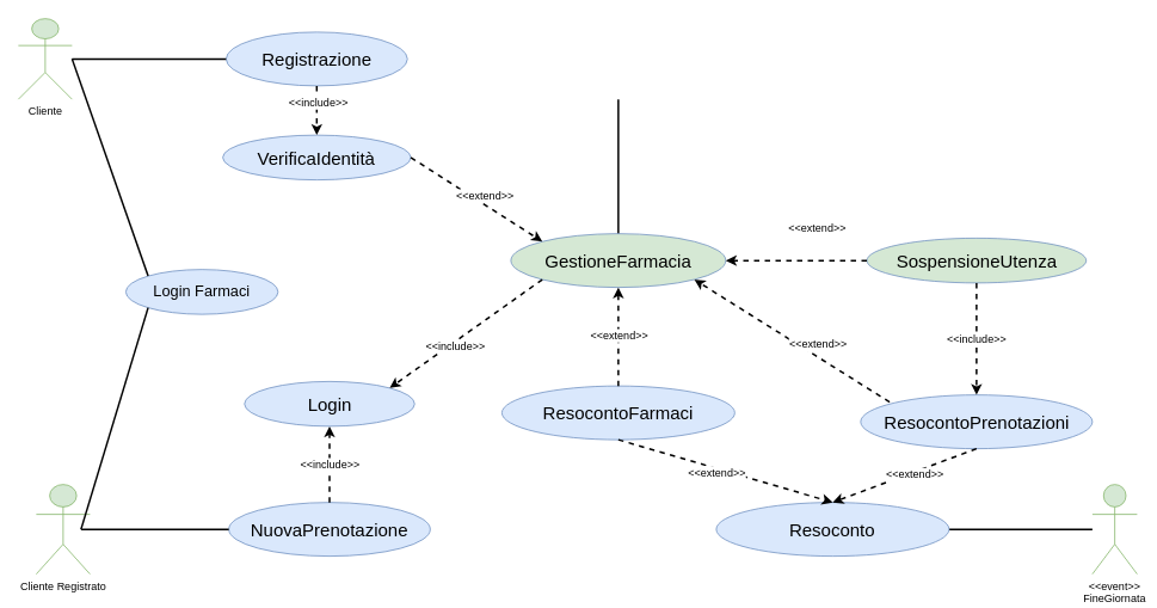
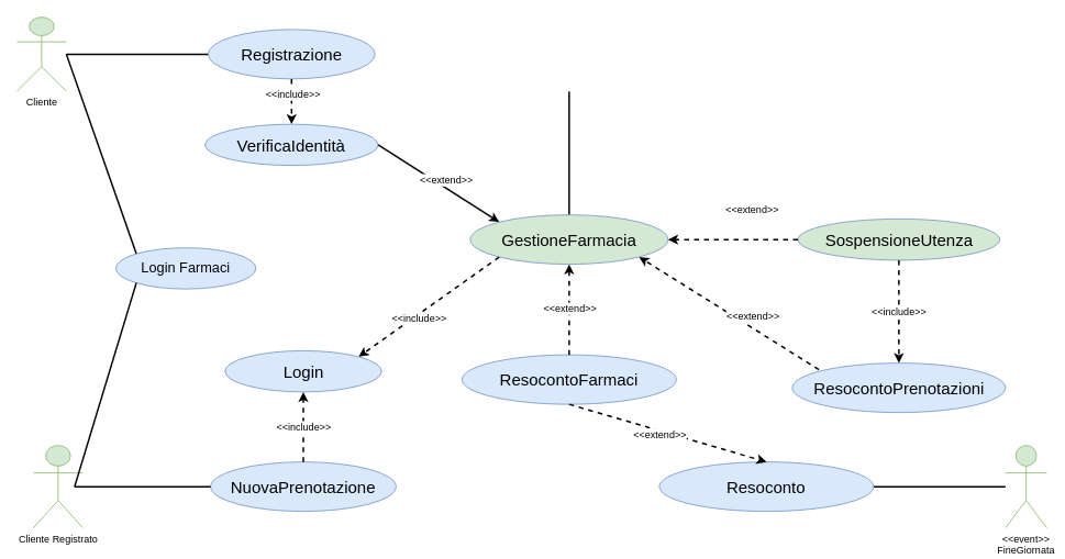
  <mxCell id="0" />
  <mxCell id="1" parent="0" />
  <mxCell id="2" value="" style="endArrow=none;html=1;shadow=0;strokeWidth=2;fontSize=17;fontColor=#000000;exitX=0.5;exitY=0;exitDx=0;exitDy=0;fillColor=#1ba1e2;" edge="1" parent="1" source="6"><mxGeometry width="50" height="50" relative="1" as="geometry"><mxPoint x="938.12" y="70" as="sourcePoint" /><mxPoint x="690" y="110" as="targetPoint" /></mxGeometry></mxCell>
  <mxCell id="3" value="&lt;font style=&quot;font-size: 20px&quot;&gt;Registrazione&lt;/font&gt;" style="ellipse;whiteSpace=wrap;html=1;fillColor=#dae8fc;strokeColor=#6c8ebf;labelBackgroundColor=none;" vertex="1" parent="1"><mxGeometry x="252" y="35" width="202.5" height="60" as="geometry" /></mxCell>
  <mxCell id="4" value="Cliente" style="shape=umlActor;verticalLabelPosition=bottom;verticalAlign=top;html=1;outlineConnect=0;labelBackgroundColor=none;fillColor=#d5e8d4;strokeColor=#82b366;" vertex="1" parent="1"><mxGeometry x="20" y="20" width="60" height="90" as="geometry" /></mxCell>
  <mxCell id="5" value="&lt;div&gt;Cliente Registrato&lt;/div&gt;" style="shape=umlActor;verticalLabelPosition=bottom;verticalAlign=top;html=1;outlineConnect=0;labelBackgroundColor=none;fillColor=#d5e8d4;strokeColor=#82b366;" vertex="1" parent="1"><mxGeometry x="40" y="540" width="60" height="100" as="geometry" /></mxCell>
  <mxCell id="6" value="GestioneFarmacia" style="ellipse;whiteSpace=wrap;html=1;labelBackgroundColor=none;fillColor=#d5e8d4;strokeColor=#6c8ebf;fontSize=20;" vertex="1" parent="1"><mxGeometry x="570" y="260" width="240" height="60" as="geometry" /></mxCell>
  <mxCell id="7" value="NuovaPrenotazione" style="ellipse;whiteSpace=wrap;html=1;labelBackgroundColor=none;fontSize=20;fillColor=#dae8fc;strokeColor=#6c8ebf;" vertex="1" parent="1"><mxGeometry x="255" y="560" width="225" height="60" as="geometry" /></mxCell>
  <mxCell id="8" value="" style="endArrow=classic;html=1;shadow=0;strokeColor=#000000;strokeWidth=2;fontSize=13;dashed=1;exitX=0.5;exitY=0;exitDx=0;exitDy=0;entryX=0.5;entryY=1;entryDx=0;entryDy=0;" edge="1" parent="1" source="7" target="10"><mxGeometry width="50" height="50" relative="1" as="geometry"><mxPoint x="230" y="545" as="sourcePoint" /><mxPoint x="280" y="495" as="targetPoint" /><Array as="points" /></mxGeometry></mxCell>
  <mxCell id="9" value="&amp;lt;&amp;lt;include&amp;gt;&amp;gt;" style="edgeLabel;html=1;align=center;verticalAlign=middle;resizable=0;points=[];fontSize=12;fontColor=#000000;" vertex="1" connectable="0" parent="8"><mxGeometry x="0.327" y="-1" relative="1" as="geometry"><mxPoint x="-1" y="13" as="offset" /></mxGeometry></mxCell>
  <mxCell id="10" value="&lt;div&gt;Login&lt;/div&gt;" style="ellipse;whiteSpace=wrap;html=1;labelBackgroundColor=none;fontSize=20;fillColor=#dae8fc;strokeColor=#6c8ebf;" vertex="1" parent="1"><mxGeometry x="272.5" y="425" width="190" height="50" as="geometry" /></mxCell>
  <mxCell id="11" value="VerificaIdentità" style="ellipse;whiteSpace=wrap;html=1;labelBackgroundColor=none;fontSize=20;fillColor=#dae8fc;strokeColor=#6c8ebf;" vertex="1" parent="1"><mxGeometry x="248.25" y="150" width="210" height="50" as="geometry" /></mxCell>
  <mxCell id="12" value="" style="endArrow=classic;html=1;shadow=0;dashed=1;strokeColor=#000000;strokeWidth=2;fontSize=20;fontColor=#000000;exitX=0.5;exitY=1;exitDx=0;exitDy=0;entryX=0.5;entryY=0;entryDx=0;entryDy=0;" edge="1" parent="1" source="3" target="11"><mxGeometry width="50" height="50" relative="1" as="geometry"><mxPoint x="560" y="345" as="sourcePoint" /><mxPoint x="610" y="295" as="targetPoint" /></mxGeometry></mxCell>
  <mxCell id="13" value="&amp;lt;&amp;lt;include&amp;gt;&amp;gt;" style="edgeLabel;html=1;align=center;verticalAlign=middle;resizable=0;points=[];fontSize=12;fontColor=#000000;" vertex="1" connectable="0" parent="12"><mxGeometry x="0.276" y="1" relative="1" as="geometry"><mxPoint y="-17" as="offset" /></mxGeometry></mxCell>
- <mxCell id="14" value="" style="endArrow=classic;html=1;shadow=0;dashed=1;strokeColor=#000000;strokeWidth=2;fontSize=12;fontColor=#000000;exitX=1;exitY=0.5;exitDx=0;exitDy=0;entryX=0;entryY=0;entryDx=0;entryDy=0;" edge="1" parent="1" source="11" target="6"><mxGeometry width="50" height="50" relative="1" as="geometry"><mxPoint x="560" y="275" as="sourcePoint" /><mxPoint x="620" y="315" as="targetPoint" /></mxGeometry></mxCell>
+ <mxCell id="14" value="" style="endArrow=classic;html=1;shadow=0;dashed=0;strokeColor=#000000;strokeWidth=2;fontSize=12;fontColor=#000000;exitX=1;exitY=0.5;exitDx=0;exitDy=0;entryX=0;entryY=0;entryDx=0;entryDy=0;" edge="1" parent="1" source="11" target="6"><mxGeometry width="50" height="50" relative="1" as="geometry"><mxPoint x="560" y="275" as="sourcePoint" /><mxPoint x="620" y="315" as="targetPoint" /></mxGeometry></mxCell>
  <mxCell id="15" value="&amp;lt;&amp;lt;extend&amp;gt;&amp;gt;" style="edgeLabel;html=1;align=center;verticalAlign=middle;resizable=0;points=[];fontSize=12;fontColor=#000000;" vertex="1" connectable="0" parent="14"><mxGeometry x="-0.245" y="3" relative="1" as="geometry"><mxPoint x="25.1" y="9.15" as="offset" /></mxGeometry></mxCell>
  <mxCell id="16" value="Login Farmaci" style="ellipse;whiteSpace=wrap;html=1;labelBackgroundColor=none;fontSize=17;fillColor=#dae8fc;strokeColor=#6c8ebf;" vertex="1" parent="1"><mxGeometry x="140" y="300" width="170" height="50" as="geometry" /></mxCell>
  <mxCell id="17" value="" style="endArrow=none;html=1;shadow=0;strokeWidth=2;fontSize=17;fontColor=#000000;entryX=0;entryY=1;entryDx=0;entryDy=0;fillColor=#1ba1e2;" edge="1" parent="1" target="16"><mxGeometry width="50" height="50" relative="1" as="geometry"><mxPoint x="90" y="590" as="sourcePoint" /><mxPoint x="130" y="485" as="targetPoint" /></mxGeometry></mxCell>
  <mxCell id="18" value="" style="endArrow=none;html=1;shadow=0;strokeWidth=2;fontSize=17;fontColor=#000000;entryX=0;entryY=0.5;entryDx=0;entryDy=0;fillColor=#1ba1e2;" edge="1" parent="1" target="7"><mxGeometry width="50" height="50" relative="1" as="geometry"><mxPoint x="90" y="590" as="sourcePoint" /><mxPoint x="170" y="585" as="targetPoint" /></mxGeometry></mxCell>
  <mxCell id="19" value="" style="endArrow=none;html=1;shadow=0;strokeWidth=2;fontSize=17;fontColor=#000000;exitX=0;exitY=0;exitDx=0;exitDy=0;fillColor=#1ba1e2;" edge="1" parent="1" source="16"><mxGeometry width="50" height="50" relative="1" as="geometry"><mxPoint x="130" y="215" as="sourcePoint" /><mxPoint x="80" y="65" as="targetPoint" /></mxGeometry></mxCell>
  <mxCell id="20" value="" style="endArrow=none;html=1;shadow=0;strokeWidth=2;fontSize=17;fontColor=#000000;entryX=0;entryY=0.5;entryDx=0;entryDy=0;fillColor=#1ba1e2;" edge="1" parent="1" source="4" target="3"><mxGeometry width="50" height="50" relative="1" as="geometry"><mxPoint x="90" y="65" as="sourcePoint" /><mxPoint x="200" y="65" as="targetPoint" /></mxGeometry></mxCell>
  <mxCell id="21" value="SospensioneUtenza" style="ellipse;whiteSpace=wrap;html=1;labelBackgroundColor=none;fontSize=20;fillColor=#d5e8d4;strokeColor=#6c8ebf;direction=west;" vertex="1" parent="1"><mxGeometry x="967.5" y="265" width="245" height="50" as="geometry" /></mxCell>
  <mxCell id="22" value="" style="endArrow=classic;html=1;shadow=0;strokeColor=#000000;strokeWidth=2;fontSize=13;fontColor=#000000;entryX=1;entryY=0.5;entryDx=0;entryDy=0;dashed=1;" edge="1" parent="1" source="21" target="6"><mxGeometry width="50" height="50" relative="1" as="geometry"><mxPoint x="468.12" y="110" as="sourcePoint" /><mxPoint x="518.12" y="60" as="targetPoint" /></mxGeometry></mxCell>
  <mxCell id="23" value="&amp;lt;&amp;lt;extend&amp;gt;&amp;gt;" style="edgeLabel;html=1;align=center;verticalAlign=middle;resizable=0;points=[];fontSize=12;fontColor=#000000;" vertex="1" connectable="0" parent="22"><mxGeometry x="-0.312" y="-2" relative="1" as="geometry"><mxPoint x="-2" y="-34.71" as="offset" /></mxGeometry></mxCell>
  <mxCell id="24" value="&lt;div&gt;&amp;lt;&amp;lt;event&amp;gt;&amp;gt;&lt;/div&gt;&lt;div&gt;FineGiornata&lt;br&gt;&lt;/div&gt;" style="shape=umlActor;verticalLabelPosition=bottom;verticalAlign=top;html=1;outlineConnect=0;labelBackgroundColor=none;fontSize=12;fillColor=#d5e8d4;strokeColor=#82b366;" vertex="1" parent="1"><mxGeometry x="1219.37" y="540" width="50" height="100" as="geometry" /></mxCell>
  <mxCell id="25" value="ResocontoPrenotazioni" style="ellipse;whiteSpace=wrap;html=1;labelBackgroundColor=none;fontSize=20;fillColor=#dae8fc;strokeColor=#6c8ebf;" vertex="1" parent="1"><mxGeometry x="960.62" y="440" width="258.75" height="60" as="geometry" /></mxCell>
  <mxCell id="26" value="" style="endArrow=none;html=1;shadow=0;strokeWidth=2;fontSize=20;fontColor=#000000;exitX=1;exitY=0.5;exitDx=0;exitDy=0;fillColor=#1ba1e2;" edge="1" parent="1" source="29" target="24"><mxGeometry width="50" height="50" relative="1" as="geometry"><mxPoint x="936.87" y="550" as="sourcePoint" /><mxPoint x="1210" y="590" as="targetPoint" /><Array as="points" /></mxGeometry></mxCell>
  <mxCell id="27" value="" style="endArrow=classic;html=1;shadow=0;strokeColor=#000000;strokeWidth=2;fontSize=20;fontColor=#000000;exitX=0.5;exitY=0;exitDx=0;exitDy=0;entryX=0.5;entryY=0;entryDx=0;entryDy=0;dashed=1;" edge="1" parent="1" source="21" target="25"><mxGeometry width="50" height="50" relative="1" as="geometry"><mxPoint x="755.62" y="370" as="sourcePoint" /><mxPoint x="805.62" y="320" as="targetPoint" /></mxGeometry></mxCell>
  <mxCell id="28" value="&amp;lt;&amp;lt;include&amp;gt;&amp;gt;" style="edgeLabel;html=1;align=center;verticalAlign=middle;resizable=0;points=[];fontSize=12;fontColor=#000000;" vertex="1" connectable="0" parent="27"><mxGeometry x="0.2" y="-1" relative="1" as="geometry"><mxPoint x="1" y="-12.35" as="offset" /></mxGeometry></mxCell>
  <mxCell id="29" value="Resoconto" style="ellipse;whiteSpace=wrap;html=1;fillColor=#dae8fc;strokeColor=#6c8ebf;fontSize=20;" vertex="1" parent="1"><mxGeometry x="799.37" y="560" width="260" height="60" as="geometry" /></mxCell>
- <mxCell id="30" value="" style="endArrow=classic;html=1;fontSize=20;exitX=0.5;exitY=1;exitDx=0;exitDy=0;entryX=0.5;entryY=0;entryDx=0;entryDy=0;dashed=1;strokeWidth=2;" edge="1" parent="1" source="25" target="29"><mxGeometry width="50" height="50" relative="1" as="geometry"><mxPoint x="805.62" y="570" as="sourcePoint" /><mxPoint x="855.62" y="520" as="targetPoint" /></mxGeometry></mxCell>
- <mxCell id="31" value="&amp;lt;&amp;lt;extend&amp;gt;&amp;gt;" style="edgeLabel;html=1;align=center;verticalAlign=middle;resizable=0;points=[];fontSize=12;" vertex="1" connectable="0" parent="30"><mxGeometry x="0.228" y="3" relative="1" as="geometry"><mxPoint x="27.32" y="-11.18" as="offset" /></mxGeometry></mxCell>
  <mxCell id="32" value="ResocontoFarmaci" style="ellipse;whiteSpace=wrap;html=1;fontSize=20;fillColor=#dae8fc;strokeColor=#6c8ebf;" vertex="1" parent="1"><mxGeometry x="560" y="430" width="260" height="60" as="geometry" /></mxCell>
  <mxCell id="33" value="" style="endArrow=classic;html=1;dashed=1;fontSize=20;exitX=0.5;exitY=1;exitDx=0;exitDy=0;entryX=0.5;entryY=0;entryDx=0;entryDy=0;strokeWidth=2;" edge="1" parent="1" source="32" target="29"><mxGeometry width="50" height="50" relative="1" as="geometry"><mxPoint x="1005.62" y="560" as="sourcePoint" /><mxPoint x="1055.62" y="510" as="targetPoint" /></mxGeometry></mxCell>
  <mxCell id="34" value="&amp;lt;&amp;lt;extend&amp;gt;&amp;gt;" style="edgeLabel;html=1;align=center;verticalAlign=middle;resizable=0;points=[];fontSize=12;" vertex="1" connectable="0" parent="33"><mxGeometry x="0.215" y="2" relative="1" as="geometry"><mxPoint x="-36.62" y="-4.53" as="offset" /></mxGeometry></mxCell>
  <mxCell id="35" value="" style="endArrow=classic;html=1;dashed=1;fontSize=12;exitX=0;exitY=1;exitDx=0;exitDy=0;entryX=1;entryY=0;entryDx=0;entryDy=0;strokeWidth=2;" edge="1" parent="1" source="6" target="10"><mxGeometry width="50" height="50" relative="1" as="geometry"><mxPoint x="560" y="365" as="sourcePoint" /><mxPoint x="610" y="315" as="targetPoint" /></mxGeometry></mxCell>
  <mxCell id="36" value="&amp;lt;&amp;lt;include&amp;gt;&amp;gt;" style="edgeLabel;html=1;align=center;verticalAlign=middle;resizable=0;points=[];fontSize=12;" vertex="1" connectable="0" parent="35"><mxGeometry x="0.173" y="5" relative="1" as="geometry"><mxPoint y="-1" as="offset" /></mxGeometry></mxCell>
  <mxCell id="37" value="" style="endArrow=classic;html=1;shadow=0;dashed=1;strokeColor=#000000;strokeWidth=2;fontSize=12;fontColor=#000000;exitX=0.5;exitY=0;exitDx=0;exitDy=0;entryX=0.5;entryY=1;entryDx=0;entryDy=0;" edge="1" parent="1" source="32" target="6"><mxGeometry width="50" height="50" relative="1" as="geometry"><mxPoint x="640" y="368.11" as="sourcePoint" /><mxPoint x="786.897" y="531.897" as="targetPoint" /></mxGeometry></mxCell>
  <mxCell id="38" value="&amp;lt;&amp;lt;extend&amp;gt;&amp;gt;" style="edgeLabel;html=1;align=center;verticalAlign=middle;resizable=0;points=[];fontSize=12;fontColor=#000000;" vertex="1" connectable="0" parent="37"><mxGeometry x="-0.245" y="3" relative="1" as="geometry"><mxPoint x="3" y="-15.0" as="offset" /></mxGeometry></mxCell>
  <mxCell id="39" value="" style="endArrow=classic;html=1;shadow=0;dashed=1;strokeColor=#000000;strokeWidth=2;fontSize=12;fontColor=#000000;exitX=0.125;exitY=0.133;exitDx=0;exitDy=0;entryX=1;entryY=1;entryDx=0;entryDy=0;exitPerimeter=0;" edge="1" parent="1" source="25" target="6"><mxGeometry width="50" height="50" relative="1" as="geometry"><mxPoint x="870" y="390" as="sourcePoint" /><mxPoint x="870" y="270" as="targetPoint" /></mxGeometry></mxCell>
  <mxCell id="40" value="&amp;lt;&amp;lt;extend&amp;gt;&amp;gt;" style="edgeLabel;html=1;align=center;verticalAlign=middle;resizable=0;points=[];fontSize=12;fontColor=#000000;" vertex="1" connectable="0" parent="39"><mxGeometry x="-0.245" y="3" relative="1" as="geometry"><mxPoint x="3" y="-15.0" as="offset" /></mxGeometry></mxCell>
